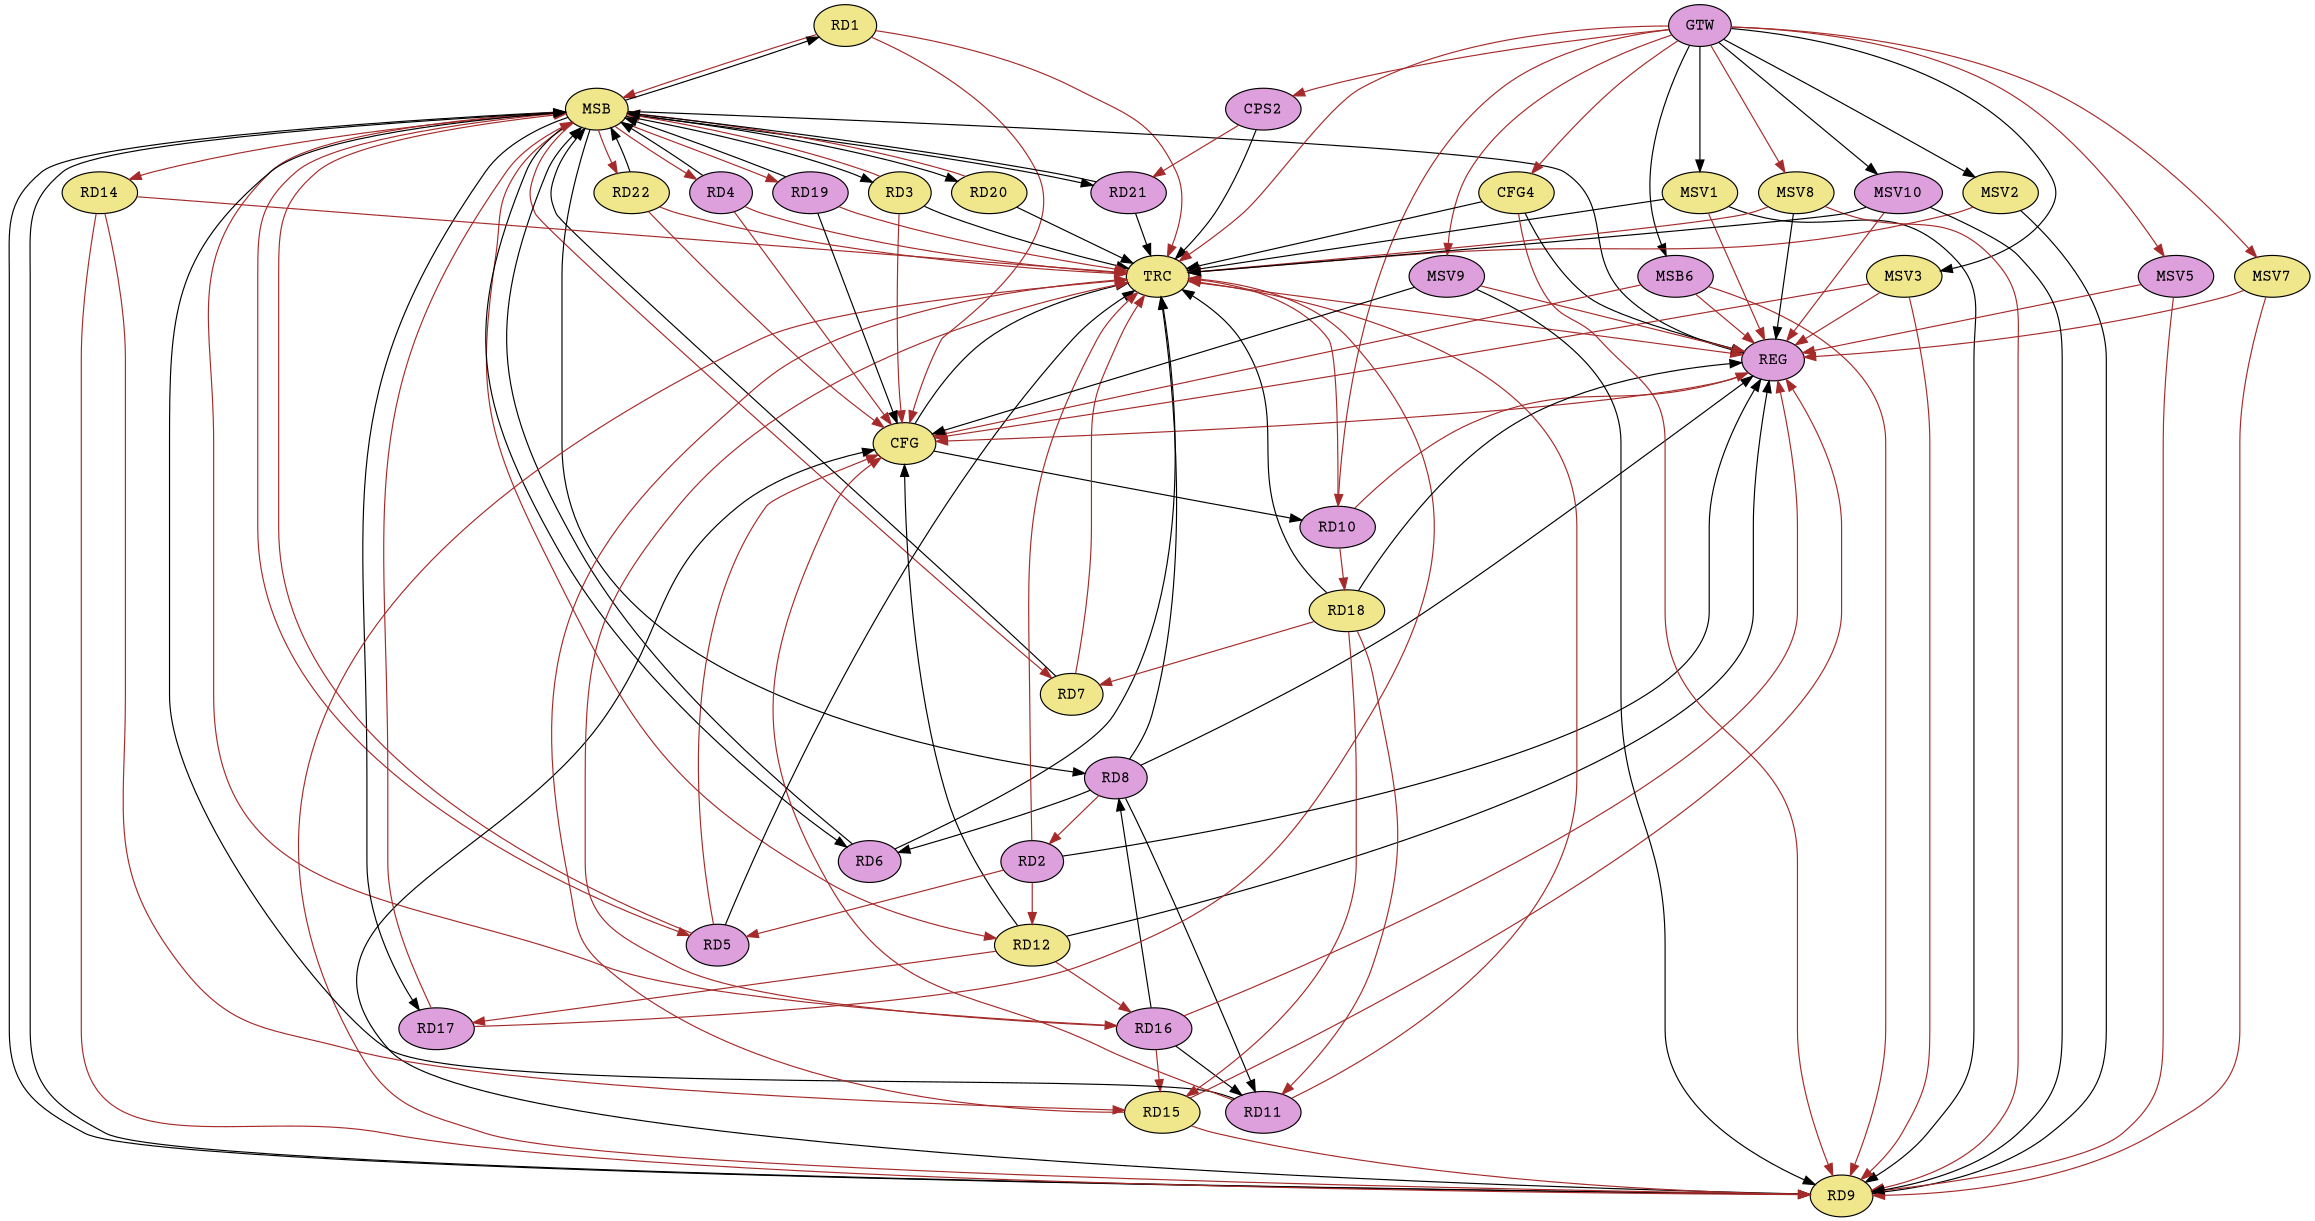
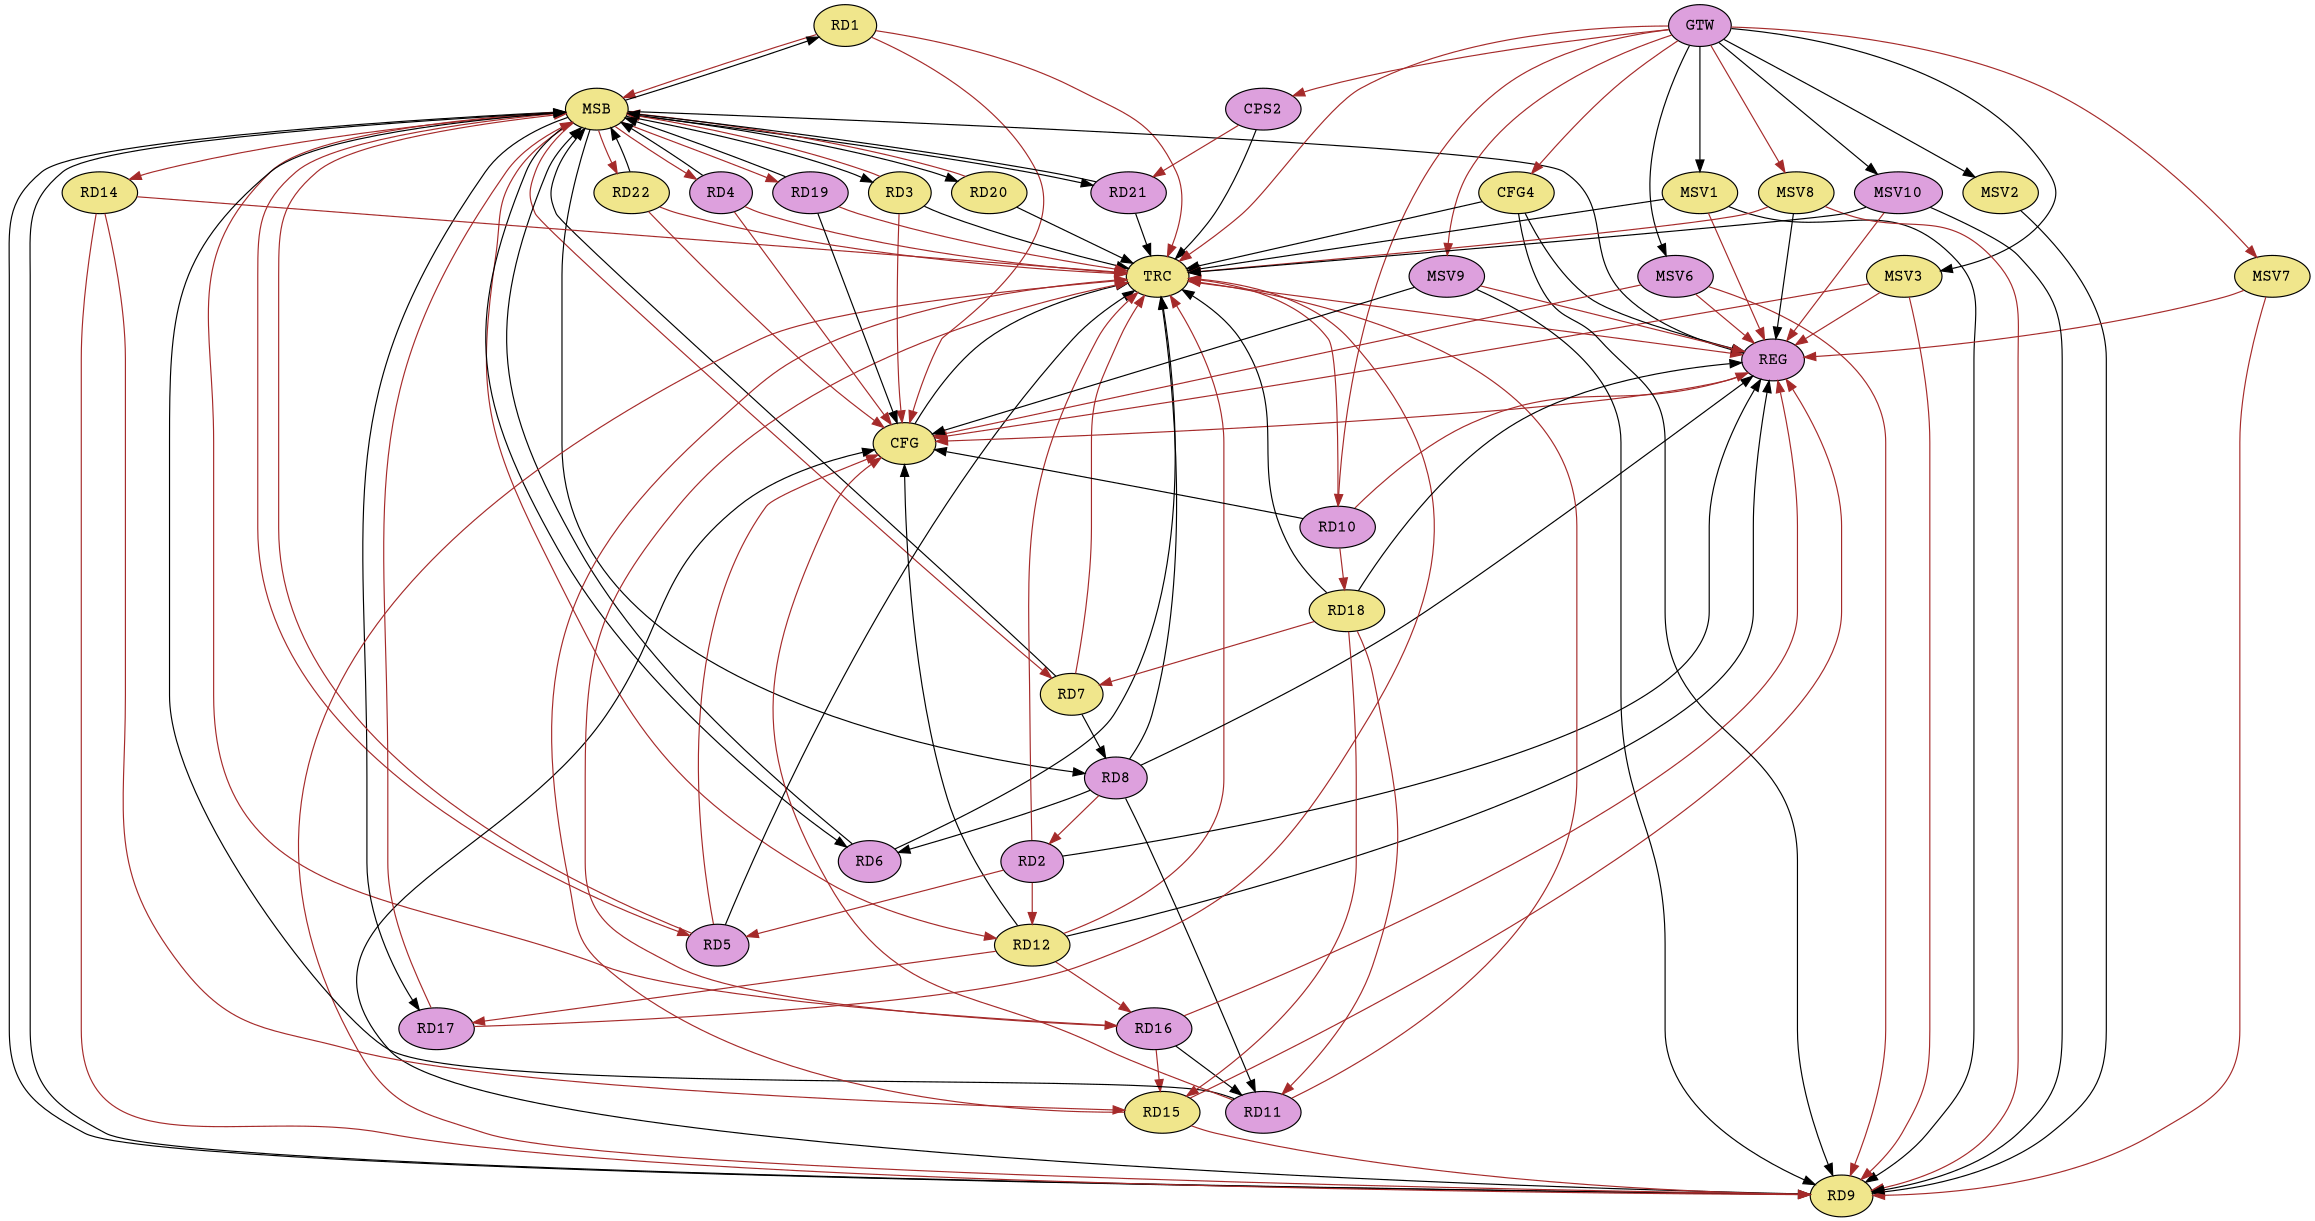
  strict digraph {
    fontname="Courier Prime"
    node [fillcolor=khaki fontname="Courier Prime" style=filled]
    edge [color=brown fontname="Courier Prime"]
    n1 [label=RD1]
    n2 [label=MSB]
    n3 [label=CFG]
    n4 [label=TRC]
    n5 [fillcolor=plum label=RD5]
    n6 [label=RD12]
    n7 [fillcolor=plum label=REG]
    n8 [label=RD3]
    n9 [fillcolor=plum label=RD4]
    n10 [fillcolor=plum label=RD6]
    n11 [label=RD7]
    n12 [fillcolor=plum label=RD8]
    n13 [label=RD9]
    n14 [fillcolor=plum label=RD16]
    n15 [fillcolor=plum label=RD17]
    n16 [label=RD14]
    n17 [fillcolor=plum label=RD19]
    n18 [label=RD20]
    n19 [fillcolor=plum label=RD21]
    n20 [label=RD22]
    n21 [fillcolor=plum label=RD2]
    n22 [fillcolor=plum label=RD11]
    n23 [fillcolor=plum label=RD10]
    n24 [label=RD18]
    n25 [label=RD15]
    n26 [fillcolor=plum label=CPS2]
    n27 [fillcolor=plum label=GTW]
    n28 [label=MSV1]
    n29 [label=MSV2]
    n30 [label=MSV3]
    n31 [label=CFG4]
-   n32 [fillcolor=plum label=MSV5]
-   n33 [fillcolor=plum label=MSB6]
+   n33 [fillcolor=plum label=MSV6]
    n34 [label=MSV7]
    n35 [label=MSV8]
    n36 [fillcolor=plum label=MSV9]
    n37 [fillcolor=plum label=MSV10]
    n1 -> n2
    n1 -> n3
    n1 -> n4
    n2 -> n1 [color=black]
    n2 -> n5
    n2 -> n6
    n2 -> n7 [color=black]
    n2 -> n8 [color=black]
    n2 -> n9
    n2 -> n10 [color=black]
    n2 -> n11
    n2 -> n12 [color=black]
    n2 -> n13 [color=black]
    n2 -> n14
    n2 -> n15 [color=black]
    n2 -> n16
    n2 -> n17
    n2 -> n18 [color=black]
    n2 -> n19 [color=black]
    n2 -> n20
    n3 -> n4 [color=black]
    n4 -> n7
    n5 -> n2
    n5 -> n3
    n5 -> n4 [color=black]
    n6 -> n3 [color=black]
-   n29 -> n4
+   n6 -> n4
    n6 -> n7 [color=black]
    n6 -> n14
    n6 -> n15
    n7 -> n3
    n8 -> n2
    n8 -> n3
    n8 -> n4 [color=black]
    n9 -> n2 [color=black]
    n9 -> n3
    n9 -> n4
    n10 -> n2 [color=black]
    n10 -> n4 [color=black]
    n11 -> n2 [color=black]
    n11 -> n4
    n12 -> n4 [color=black]
    n12 -> n7 [color=black]
    n12 -> n10 [color=black]
    n12 -> n21
    n12 -> n22 [color=black]
    n13 -> n2 [color=black]
    n13 -> n3 [color=black]
    n13 -> n4
    n14 -> n4
    n14 -> n7
-   n14 -> n12 [color=black]
+   n11 -> n12 [color=black]
    n14 -> n22 [color=black]
    n14 -> n25
    n15 -> n2
    n15 -> n4
    n16 -> n4
    n16 -> n13
    n16 -> n25
    n17 -> n2 [color=black]
    n17 -> n3 [color=black]
    n17 -> n4
    n18 -> n2
    n18 -> n4 [color=black]
    n19 -> n2 [color=black]
    n19 -> n4 [color=black]
    n20 -> n2 [color=black]
    n20 -> n3
    n20 -> n4
    n21 -> n4
    n21 -> n5
    n21 -> n6
    n21 -> n7 [color=black]
    n22 -> n2 [color=black]
    n22 -> n3
    n22 -> n4
-   n3 -> n23 [color=black]
+   n23 -> n3 [color=black]
    n23 -> n4
    n23 -> n7
    n23 -> n24
    n24 -> n4 [color=black]
    n24 -> n7 [color=black]
    n24 -> n11
    n24 -> n22
    n24 -> n25
    n25 -> n4
    n25 -> n7
    n25 -> n13
    n26 -> n4 [color=black]
    n26 -> n19
    n27 -> n4
    n27 -> n23
    n27 -> n26
    n27 -> n28 [color=black]
    n27 -> n29 [color=black]
    n27 -> n30 [color=black]
    n27 -> n31
-   n27 -> n32
    n27 -> n33 [color=black]
    n27 -> n34
    n27 -> n35
    n27 -> n36
    n27 -> n37 [color=black]
    n28 -> n4 [color=black]
    n28 -> n7
    n28 -> n13 [color=black]
    n29 -> n13 [color=black]
    n30 -> n3
    n30 -> n7
    n30 -> n13
    n31 -> n4 [color=black]
    n31 -> n7 [color=black]
-   n31 -> n13
-   n32 -> n7
-   n32 -> n13
+   n31 -> n13 [color=black]
    n33 -> n3
    n33 -> n7
    n33 -> n13
    n34 -> n7
    n34 -> n13
    n35 -> n4
    n35 -> n7 [color=black]
    n35 -> n13
    n36 -> n3 [color=black]
    n36 -> n7
    n36 -> n13 [color=black]
    n37 -> n4 [color=black]
    n37 -> n7
    n37 -> n13 [color=black]
  }
